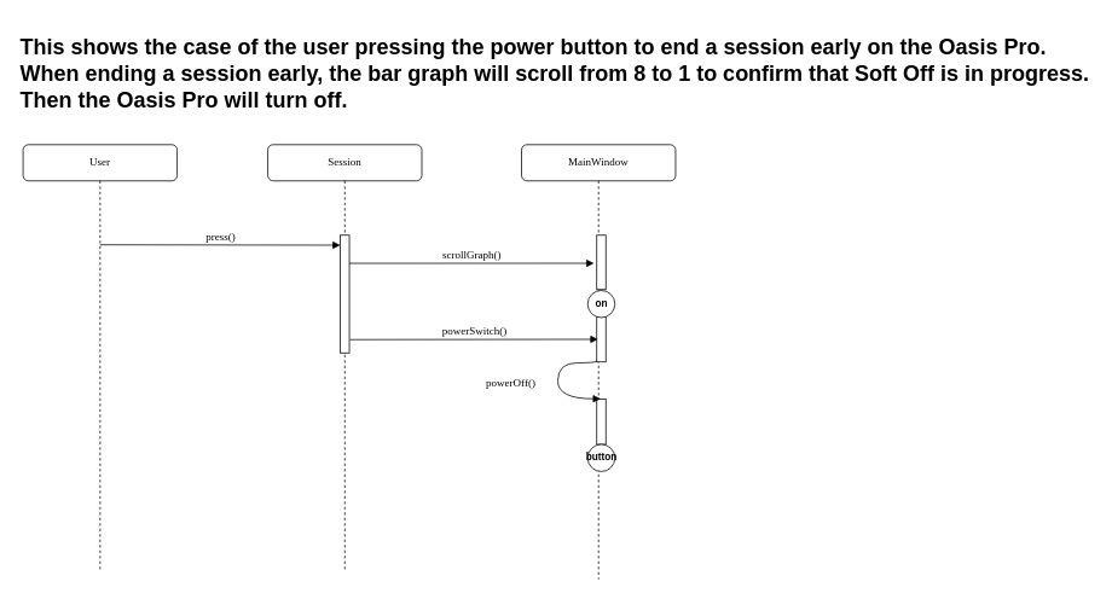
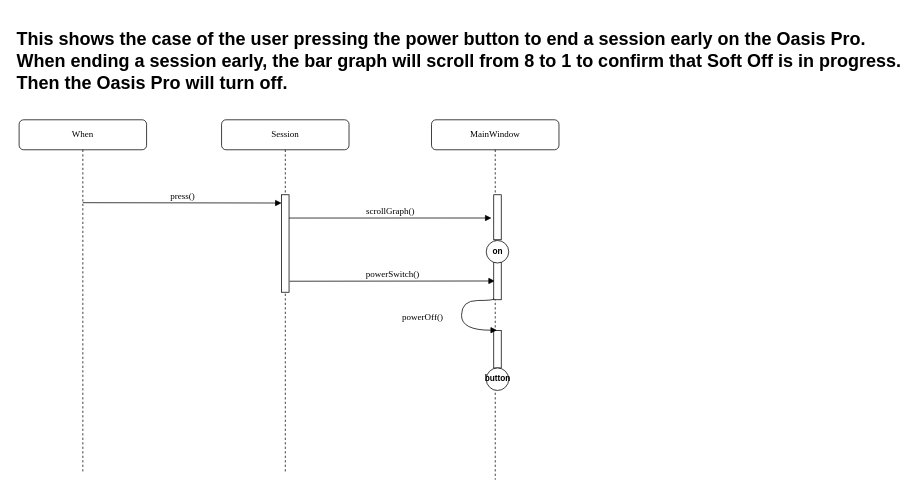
  <mxCell id="0" />
  <mxCell id="1" parent="0" />
  <mxCell id="2" value="Session" style="shape=umlLifeline;perimeter=lifelinePerimeter;whiteSpace=wrap;container=1;collapsible=0;recursiveResize=0;outlineConnect=0;rounded=1;shadow=0;comic=0;labelBackgroundColor=none;strokeWidth=1;fontFamily=Verdana;fontSize=12;align=center;html=1;" parent="1" vertex="1"><mxGeometry x="295" y="159" width="170" height="470" as="geometry" /></mxCell>
  <mxCell id="3" value="" style="html=1;points=[];perimeter=orthogonalPerimeter;rounded=0;shadow=0;comic=0;labelBackgroundColor=none;strokeWidth=1;fontFamily=Verdana;fontSize=12;align=center;" parent="2" vertex="1"><mxGeometry x="80" y="100" width="10" height="130" as="geometry" /></mxCell>
  <mxCell id="4" value="powerSwitch()" style="html=1;verticalAlign=bottom;endArrow=block;labelBackgroundColor=none;fontFamily=Verdana;fontSize=12;edgeStyle=elbowEdgeStyle;elbow=vertical;exitX=1.089;exitY=0.887;exitDx=0;exitDy=0;exitPerimeter=0;" parent="1" source="3" target="6" edge="1"><mxGeometry relative="1" as="geometry"><mxPoint x="380.035" y="302.977" as="sourcePoint" /><mxPoint x="982" y="303" as="targetPoint" /></mxGeometry></mxCell>
- <mxCell id="5" value="User" style="shape=umlLifeline;perimeter=lifelinePerimeter;whiteSpace=wrap;container=1;collapsible=0;recursiveResize=0;outlineConnect=0;rounded=1;shadow=0;comic=0;labelBackgroundColor=none;strokeWidth=1;fontFamily=Verdana;fontSize=12;align=center;html=1;" parent="1" vertex="1"><mxGeometry x="25" y="159" width="170" height="470" as="geometry" /></mxCell>
+ <mxCell id="5" value="When" style="shape=umlLifeline;perimeter=lifelinePerimeter;whiteSpace=wrap;container=1;collapsible=0;recursiveResize=0;outlineConnect=0;rounded=1;shadow=0;comic=0;labelBackgroundColor=none;strokeWidth=1;fontFamily=Verdana;fontSize=12;align=center;html=1;" parent="1" vertex="1"><mxGeometry x="25" y="159" width="170" height="470" as="geometry" /></mxCell>
  <mxCell id="6" value="MainWindow" style="shape=umlLifeline;perimeter=lifelinePerimeter;whiteSpace=wrap;container=1;collapsible=0;recursiveResize=0;outlineConnect=0;rounded=1;shadow=0;comic=0;labelBackgroundColor=none;strokeWidth=1;fontFamily=Verdana;fontSize=12;align=center;html=1;" parent="1" vertex="1"><mxGeometry x="575" y="159" width="170" height="480" as="geometry" /></mxCell>
  <mxCell id="7" value="" style="html=1;points=[];perimeter=orthogonalPerimeter;rounded=0;shadow=0;comic=0;labelBackgroundColor=none;strokeWidth=1;fontFamily=Verdana;fontSize=12;align=center;" parent="6" vertex="1"><mxGeometry x="83" y="190" width="10" height="50" as="geometry" /></mxCell>
  <mxCell id="8" value="" style="ellipse;whiteSpace=wrap;html=1;aspect=fixed;" parent="6" vertex="1"><mxGeometry x="73" y="161" width="30" height="30" as="geometry" /></mxCell>
  <mxCell id="9" value="&lt;font style=&quot;font-size: 11px;&quot;&gt;on&lt;/font&gt;" style="text;strokeColor=none;fillColor=none;html=1;fontSize=24;fontStyle=1;verticalAlign=middle;align=center;" parent="6" vertex="1"><mxGeometry x="38" y="151" width="100" height="40" as="geometry" /></mxCell>
  <mxCell id="10" value="" style="html=1;points=[];perimeter=orthogonalPerimeter;rounded=0;shadow=0;comic=0;labelBackgroundColor=none;strokeWidth=1;fontFamily=Verdana;fontSize=12;align=center;" parent="6" vertex="1"><mxGeometry x="83" y="281" width="10" height="50" as="geometry" /></mxCell>
  <mxCell id="11" value="powerOff()" style="html=1;verticalAlign=bottom;endArrow=block;labelBackgroundColor=none;fontFamily=Verdana;fontSize=12;elbow=vertical;edgeStyle=orthogonalEdgeStyle;curved=1;exitX=0.041;exitY=0.973;exitDx=0;exitDy=0;exitPerimeter=0;entryX=0.433;entryY=-0.007;entryDx=0;entryDy=0;entryPerimeter=0;" parent="6" source="7" target="10" edge="1"><mxGeometry x="0.159" y="-52" relative="1" as="geometry"><mxPoint x="-450.004" y="201.05" as="sourcePoint" /><mxPoint x="88" y="361" as="targetPoint" /><Array as="points"><mxPoint x="83" y="241" /><mxPoint x="40" y="241" /><mxPoint x="40" y="281" /><mxPoint x="87" y="281" /></Array><mxPoint as="offset" /></mxGeometry></mxCell>
  <mxCell id="12" value="" style="ellipse;whiteSpace=wrap;html=1;aspect=fixed;" parent="6" vertex="1"><mxGeometry x="73" y="331" width="30" height="30" as="geometry" /></mxCell>
  <mxCell id="13" value="&lt;font style=&quot;font-size: 11px;&quot;&gt;button&lt;/font&gt;" style="text;strokeColor=none;fillColor=none;html=1;fontSize=24;fontStyle=1;verticalAlign=middle;align=center;" parent="6" vertex="1"><mxGeometry x="38" y="321" width="100" height="40" as="geometry" /></mxCell>
  <mxCell id="14" value="" style="html=1;points=[];perimeter=orthogonalPerimeter;rounded=0;shadow=0;comic=0;labelBackgroundColor=none;strokeWidth=1;fontFamily=Verdana;fontSize=12;align=center;" parent="6" vertex="1"><mxGeometry x="83" y="100" width="10" height="60" as="geometry" /></mxCell>
  <mxCell id="15" value="press()" style="html=1;verticalAlign=bottom;endArrow=block;entryX=0.471;entryY=0.193;labelBackgroundColor=none;fontFamily=Verdana;fontSize=12;edgeStyle=elbowEdgeStyle;elbow=vertical;entryDx=0;entryDy=0;entryPerimeter=0;" parent="1" edge="1"><mxGeometry relative="1" as="geometry"><mxPoint x="110.035" y="269.581" as="sourcePoint" /><mxPoint x="375.07" y="269.54" as="targetPoint" /></mxGeometry></mxCell>
  <mxCell id="16" value="&lt;div align=&quot;left&quot;&gt;This shows the case of the user pressing the power button to end a session early on the Oasis Pro. &lt;br&gt;&lt;/div&gt;&lt;div align=&quot;left&quot;&gt;When ending a session early, the bar graph will scroll from 8 to 1 to confirm that Soft Off is in progress.&lt;/div&gt;&lt;div align=&quot;left&quot;&gt;Then the Oasis Pro will turn off. &lt;br&gt;&lt;/div&gt;" style="text;strokeColor=none;fillColor=none;html=1;fontSize=24;fontStyle=1;verticalAlign=middle;align=left;" parent="1" vertex="1"><mxGeometry x="20" y="20" width="1185" height="121" as="geometry" /></mxCell>
  <mxCell id="17" value="scrollGraph()" style="html=1;verticalAlign=bottom;endArrow=block;labelBackgroundColor=none;fontFamily=Verdana;fontSize=12;edgeStyle=elbowEdgeStyle;elbow=vertical;" parent="1" edge="1"><mxGeometry relative="1" as="geometry"><mxPoint x="385.005" y="290.041" as="sourcePoint" /><mxPoint x="655" y="290" as="targetPoint" /><Array as="points"><mxPoint x="565" y="290" /></Array></mxGeometry></mxCell>
